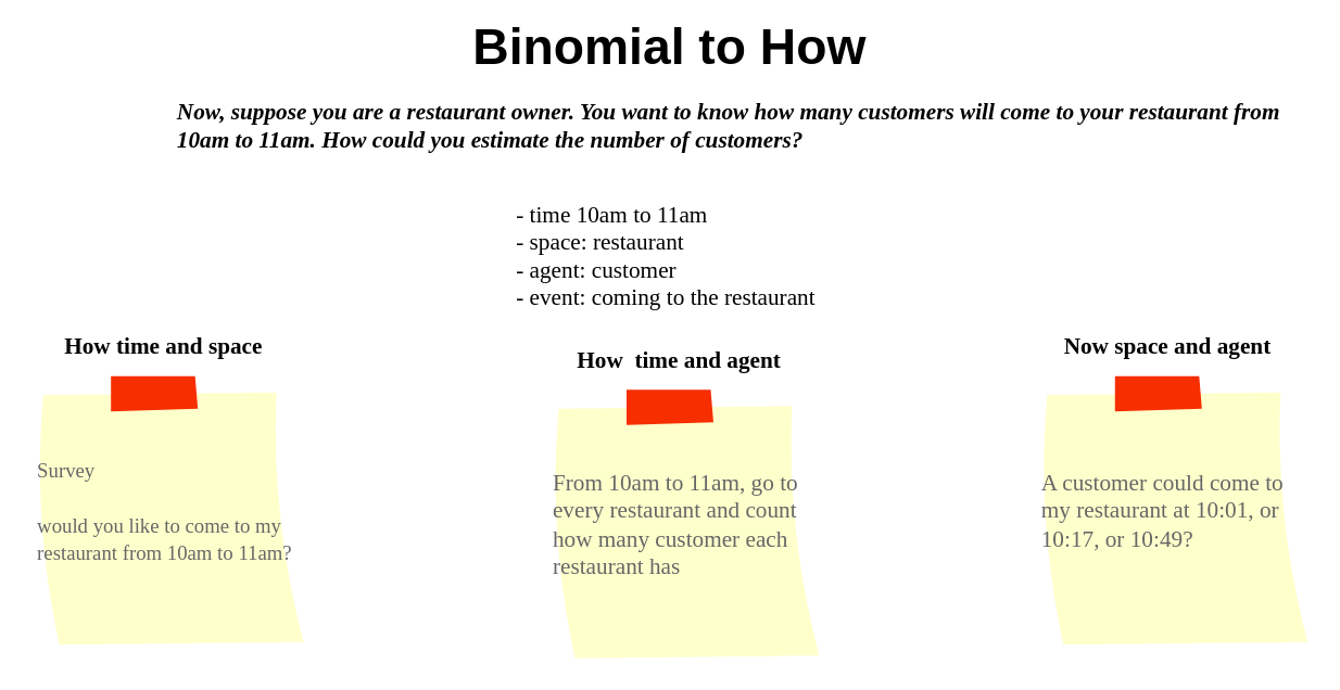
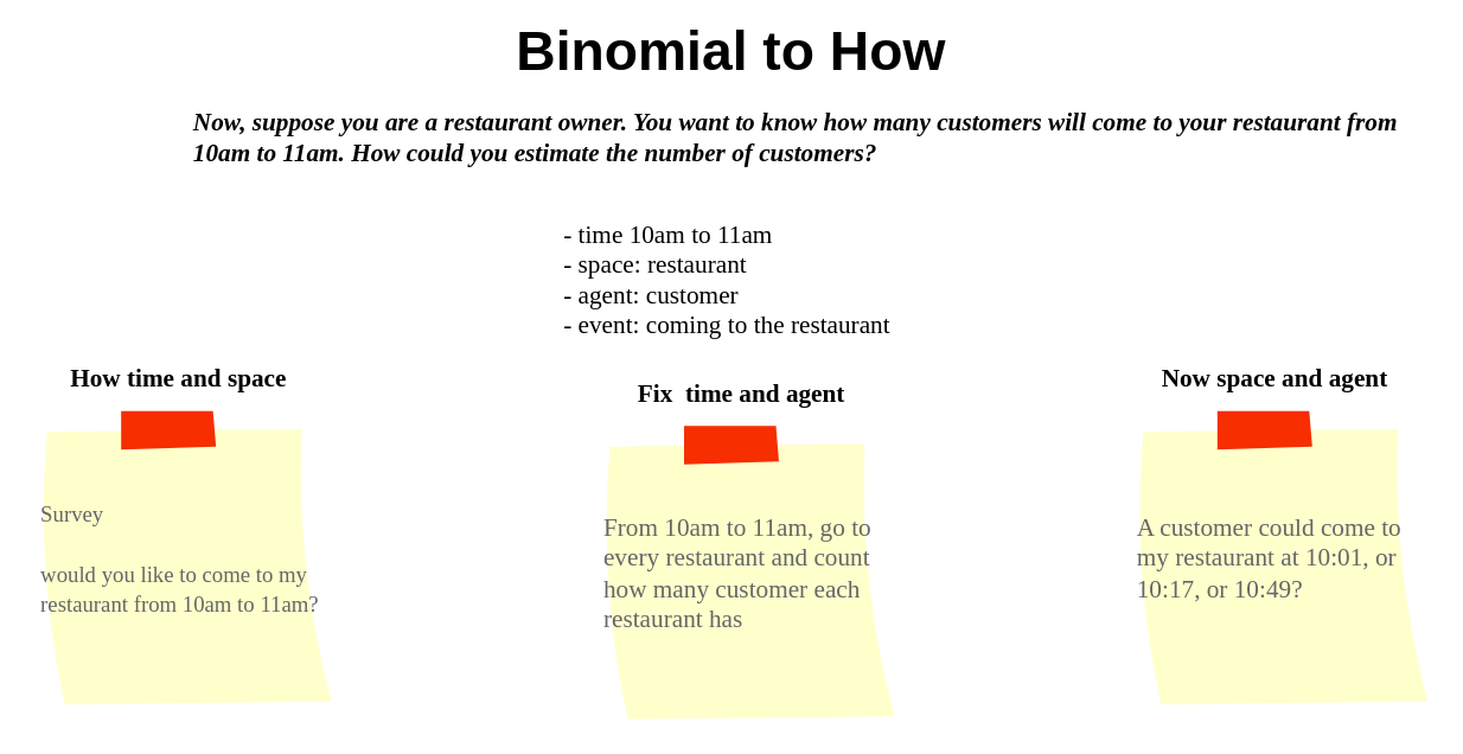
  <mxCell id="0" />
  <mxCell id="1" parent="0" />
  <mxCell id="2" value="Binomial to How" style="text;html=1;strokeColor=none;fillColor=none;align=center;verticalAlign=middle;whiteSpace=wrap;rounded=0;fontColor=#000000;fontStyle=1;fontSize=37;" parent="1" vertex="1"><mxGeometry x="298" y="20" width="390" height="30" as="geometry" /></mxCell>
  <mxCell id="3" value="&lt;font style=&quot;font-size: 17px;&quot; face=&quot;Times New Roman&quot;&gt;&lt;i&gt;&lt;span style=&quot;&quot;&gt;Now, suppose you are a restaurant owner. You want to know how many customers will come to your restaurant from 10am to 11am. How could you estimate the number of customers?&lt;/span&gt;&amp;nbsp;&amp;nbsp;&lt;/i&gt;&lt;/font&gt;" style="text;html=1;strokeColor=none;fillColor=none;align=left;verticalAlign=middle;whiteSpace=wrap;rounded=0;fontSize=17;fontColor=#000000;fontStyle=1" parent="1" vertex="1"><mxGeometry x="128" y="43" width="830" height="100" as="geometry" /></mxCell>
  <mxCell id="4" value="- time 10am to 11am&amp;nbsp;&lt;br&gt;- space: restaurant&lt;br&gt;- agent: customer&lt;br&gt;- event: coming to the restaurant" style="text;html=1;strokeColor=none;fillColor=none;align=left;verticalAlign=middle;whiteSpace=wrap;rounded=0;labelBackgroundColor=none;fontFamily=Lucida Console;fontSize=17;fontColor=#000000;" parent="1" vertex="1"><mxGeometry x="378" y="119" width="390" height="140" as="geometry" /></mxCell>
  <mxCell id="5" value="" style="group" parent="1" vertex="1" connectable="0"><mxGeometry x="20" y="241" width="205" height="236" as="geometry" /></mxCell>
  <mxCell id="6" value="&lt;font style=&quot;font-size: 15px;&quot;&gt;Survey&lt;br&gt;&lt;br&gt;would you like to come to my restaurant from 10am to 11am?&lt;/font&gt;" style="strokeWidth=1;shadow=0;dashed=0;align=left;html=1;shape=mxgraph.mockup.text.stickyNote2;fontColor=#666666;mainText=;fontSize=17;whiteSpace=wrap;fillColor=#ffffcc;strokeColor=#F62E00;labelBackgroundColor=none;fontFamily=Lucida Console;" parent="5" vertex="1"><mxGeometry x="5" y="36" width="200" height="200" as="geometry" /></mxCell>
  <mxCell id="7" value="How time and space" style="text;html=1;strokeColor=none;fillColor=none;align=center;verticalAlign=middle;whiteSpace=wrap;rounded=0;labelBackgroundColor=none;fontFamily=Georgia;fontSize=17;fontColor=#000000;fontStyle=1" parent="5" vertex="1"><mxGeometry width="200" height="30" as="geometry" /></mxCell>
  <mxCell id="8" value="" style="group" parent="1" vertex="1" connectable="0"><mxGeometry x="400" y="251" width="205" height="236" as="geometry" /></mxCell>
  <mxCell id="9" value="From 10am to 11am, go to every restaurant and count how many customer each restaurant has" style="strokeWidth=1;shadow=0;dashed=0;align=left;html=1;shape=mxgraph.mockup.text.stickyNote2;fontColor=#666666;mainText=;fontSize=17;whiteSpace=wrap;fillColor=#ffffcc;strokeColor=#F62E00;labelBackgroundColor=none;fontFamily=Lucida Console;" parent="8" vertex="1"><mxGeometry x="5" y="36" width="200" height="200" as="geometry" /></mxCell>
- <mxCell id="10" value="How&amp;nbsp; time and agent" style="text;html=1;strokeColor=none;fillColor=none;align=center;verticalAlign=middle;whiteSpace=wrap;rounded=0;labelBackgroundColor=none;fontFamily=Georgia;fontSize=17;fontColor=#000000;fontStyle=1" parent="8" vertex="1"><mxGeometry width="200" height="30" as="geometry" /></mxCell>
+ <mxCell id="10" value="Fix&amp;nbsp; time and agent" style="text;html=1;strokeColor=none;fillColor=none;align=center;verticalAlign=middle;whiteSpace=wrap;rounded=0;labelBackgroundColor=none;fontFamily=Georgia;fontSize=17;fontColor=#000000;fontStyle=1" parent="8" vertex="1"><mxGeometry width="200" height="30" as="geometry" /></mxCell>
  <mxCell id="11" value="" style="group" parent="1" vertex="1" connectable="0"><mxGeometry x="760" y="241" width="205" height="236" as="geometry" /></mxCell>
  <mxCell id="12" value="A customer could come to my restaurant at 10:01, or 10:17, or 10:49?" style="strokeWidth=1;shadow=0;dashed=0;align=left;html=1;shape=mxgraph.mockup.text.stickyNote2;fontColor=#666666;mainText=;fontSize=17;whiteSpace=wrap;fillColor=#ffffcc;strokeColor=#F62E00;labelBackgroundColor=none;fontFamily=Lucida Console;" parent="11" vertex="1"><mxGeometry x="5" y="36" width="200" height="200" as="geometry" /></mxCell>
  <mxCell id="13" value="Now space and agent" style="text;html=1;strokeColor=none;fillColor=none;align=center;verticalAlign=middle;whiteSpace=wrap;rounded=0;labelBackgroundColor=none;fontFamily=Georgia;fontSize=17;fontColor=#000000;fontStyle=1" parent="11" vertex="1"><mxGeometry width="200" height="30" as="geometry" /></mxCell>
